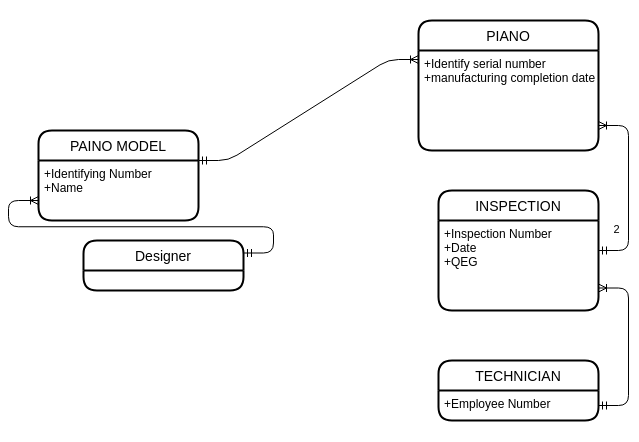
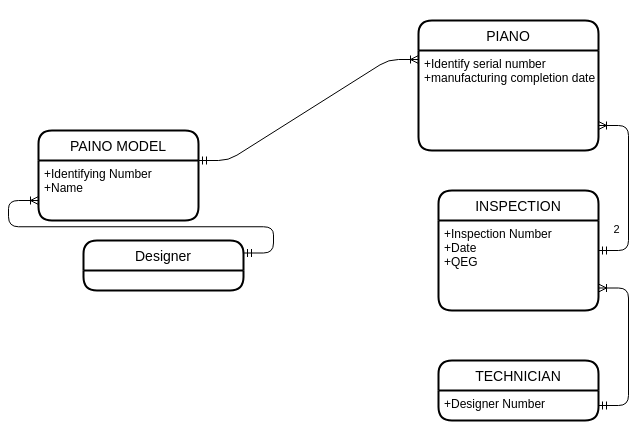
  <mxCell id="0" />
  <mxCell id="1" parent="0" />
  <mxCell id="2" value="Designer" style="swimlane;childLayout=stackLayout;horizontal=1;startSize=30;horizontalStack=0;rounded=1;fontSize=14;fontStyle=0;strokeWidth=2;resizeParent=0;resizeLast=1;shadow=0;dashed=0;align=center;" parent="1" vertex="1"><mxGeometry x="65" y="240" width="160" height="50" as="geometry" /></mxCell>
  <mxCell id="3" value="PAINO MODEL" style="swimlane;childLayout=stackLayout;horizontal=1;startSize=30;horizontalStack=0;rounded=1;fontSize=14;fontStyle=0;strokeWidth=2;resizeParent=0;resizeLast=1;shadow=0;dashed=0;align=center;" parent="1" vertex="1"><mxGeometry x="20" y="130" width="160" height="90" as="geometry" /></mxCell>
  <mxCell id="4" value="+Identifying Number&#10;+Name&#10;" style="align=left;strokeColor=none;fillColor=none;spacingLeft=4;fontSize=12;verticalAlign=top;resizable=0;rotatable=0;part=1;" parent="3" vertex="1"><mxGeometry y="30" width="160" height="60" as="geometry" /></mxCell>
  <mxCell id="5" value="TECHNICIAN" style="swimlane;childLayout=stackLayout;horizontal=1;startSize=30;horizontalStack=0;rounded=1;fontSize=14;fontStyle=0;strokeWidth=2;resizeParent=0;resizeLast=1;shadow=0;dashed=0;align=center;" parent="1" vertex="1"><mxGeometry x="420" y="360" width="160" height="60" as="geometry" /></mxCell>
- <mxCell id="6" value="+Employee Number&#10;" style="align=left;strokeColor=none;fillColor=none;spacingLeft=4;fontSize=12;verticalAlign=top;resizable=0;rotatable=0;part=1;" parent="5" vertex="1"><mxGeometry y="30" width="160" height="30" as="geometry" /></mxCell>
+ <mxCell id="6" value="+Designer Number&#10;" style="align=left;strokeColor=none;fillColor=none;spacingLeft=4;fontSize=12;verticalAlign=top;resizable=0;rotatable=0;part=1;" parent="5" vertex="1"><mxGeometry y="30" width="160" height="30" as="geometry" /></mxCell>
  <mxCell id="7" value="INSPECTION" style="swimlane;childLayout=stackLayout;horizontal=1;startSize=30;horizontalStack=0;rounded=1;fontSize=14;fontStyle=0;strokeWidth=2;resizeParent=0;resizeLast=1;shadow=0;dashed=0;align=center;" parent="1" vertex="1"><mxGeometry x="420" y="190" width="160" height="120" as="geometry" /></mxCell>
  <mxCell id="8" value="+Inspection Number&#10;+Date&#10;+QEG" style="align=left;strokeColor=none;fillColor=none;spacingLeft=4;fontSize=12;verticalAlign=top;resizable=0;rotatable=0;part=1;" parent="7" vertex="1"><mxGeometry y="30" width="160" height="90" as="geometry" /></mxCell>
  <mxCell id="9" value="PIANO" style="swimlane;childLayout=stackLayout;horizontal=1;startSize=30;horizontalStack=0;rounded=1;fontSize=14;fontStyle=0;strokeWidth=2;resizeParent=0;resizeLast=1;shadow=0;dashed=0;align=center;" parent="1" vertex="1"><mxGeometry x="400" y="20" width="180" height="130" as="geometry" /></mxCell>
  <mxCell id="10" value="+Identify serial number &#10;+manufacturing completion date&#10;" style="align=left;strokeColor=none;fillColor=none;spacingLeft=4;fontSize=12;verticalAlign=top;resizable=0;rotatable=0;part=1;" parent="9" vertex="1"><mxGeometry y="30" width="180" height="100" as="geometry" /></mxCell>
  <mxCell id="11" value="" style="edgeStyle=entityRelationEdgeStyle;fontSize=12;html=1;endArrow=ERoneToMany;startArrow=ERmandOne;exitX=1;exitY=0;exitDx=0;exitDy=0;" parent="1" source="4" edge="1"><mxGeometry width="100" height="100" relative="1" as="geometry"><mxPoint x="240" y="100" as="sourcePoint" /><mxPoint x="400" y="59" as="targetPoint" /></mxGeometry></mxCell>
  <mxCell id="12" value="" style="edgeStyle=entityRelationEdgeStyle;fontSize=12;html=1;endArrow=ERoneToMany;startArrow=ERmandOne;exitX=1;exitY=0.25;exitDx=0;exitDy=0;" parent="1" source="2" edge="1"><mxGeometry width="100" height="100" relative="1" as="geometry"><mxPoint x="-130" y="290" as="sourcePoint" /><mxPoint x="20" y="200" as="targetPoint" /></mxGeometry></mxCell>
  <mxCell id="13" value="" style="edgeStyle=entityRelationEdgeStyle;fontSize=12;html=1;endArrow=ERoneToMany;startArrow=ERmandOne;exitX=1;exitY=0.5;exitDx=0;exitDy=0;entryX=1;entryY=0.75;entryDx=0;entryDy=0;" parent="1" source="7" target="10" edge="1"><mxGeometry width="100" height="100" relative="1" as="geometry"><mxPoint x="340" y="280" as="sourcePoint" /><mxPoint x="600" y="53" as="targetPoint" /></mxGeometry></mxCell>
  <mxCell id="14" value="2" style="edgeLabel;html=1;align=center;verticalAlign=middle;resizable=0;points=[];" parent="13" vertex="1" connectable="0"><mxGeometry x="-0.451" y="13" relative="1" as="geometry"><mxPoint y="-1" as="offset" /></mxGeometry></mxCell>
  <mxCell id="15" value="" style="edgeStyle=entityRelationEdgeStyle;fontSize=12;html=1;endArrow=ERoneToMany;startArrow=ERmandOne;entryX=1;entryY=0.75;entryDx=0;entryDy=0;" parent="1" source="6" target="8" edge="1"><mxGeometry width="100" height="100" relative="1" as="geometry"><mxPoint x="150" y="290" as="sourcePoint" /><mxPoint x="250" y="190" as="targetPoint" /></mxGeometry></mxCell>
